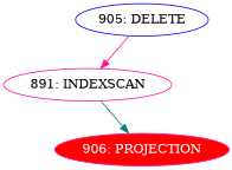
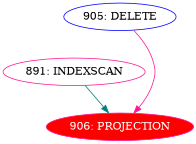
  digraph {
    node [color=deeppink]
    n1 [label="891: INDEXSCAN"]
    n2 [fillcolor=red fontcolor=white label="906: PROJECTION" style=filled]
    n3 [color=blue label="905: DELETE"]
    n1 -> n2 [color=teal]
-   n3 -> n1 [color=deeppink]
+   n3 -> n2 [color=deeppink]
  }
